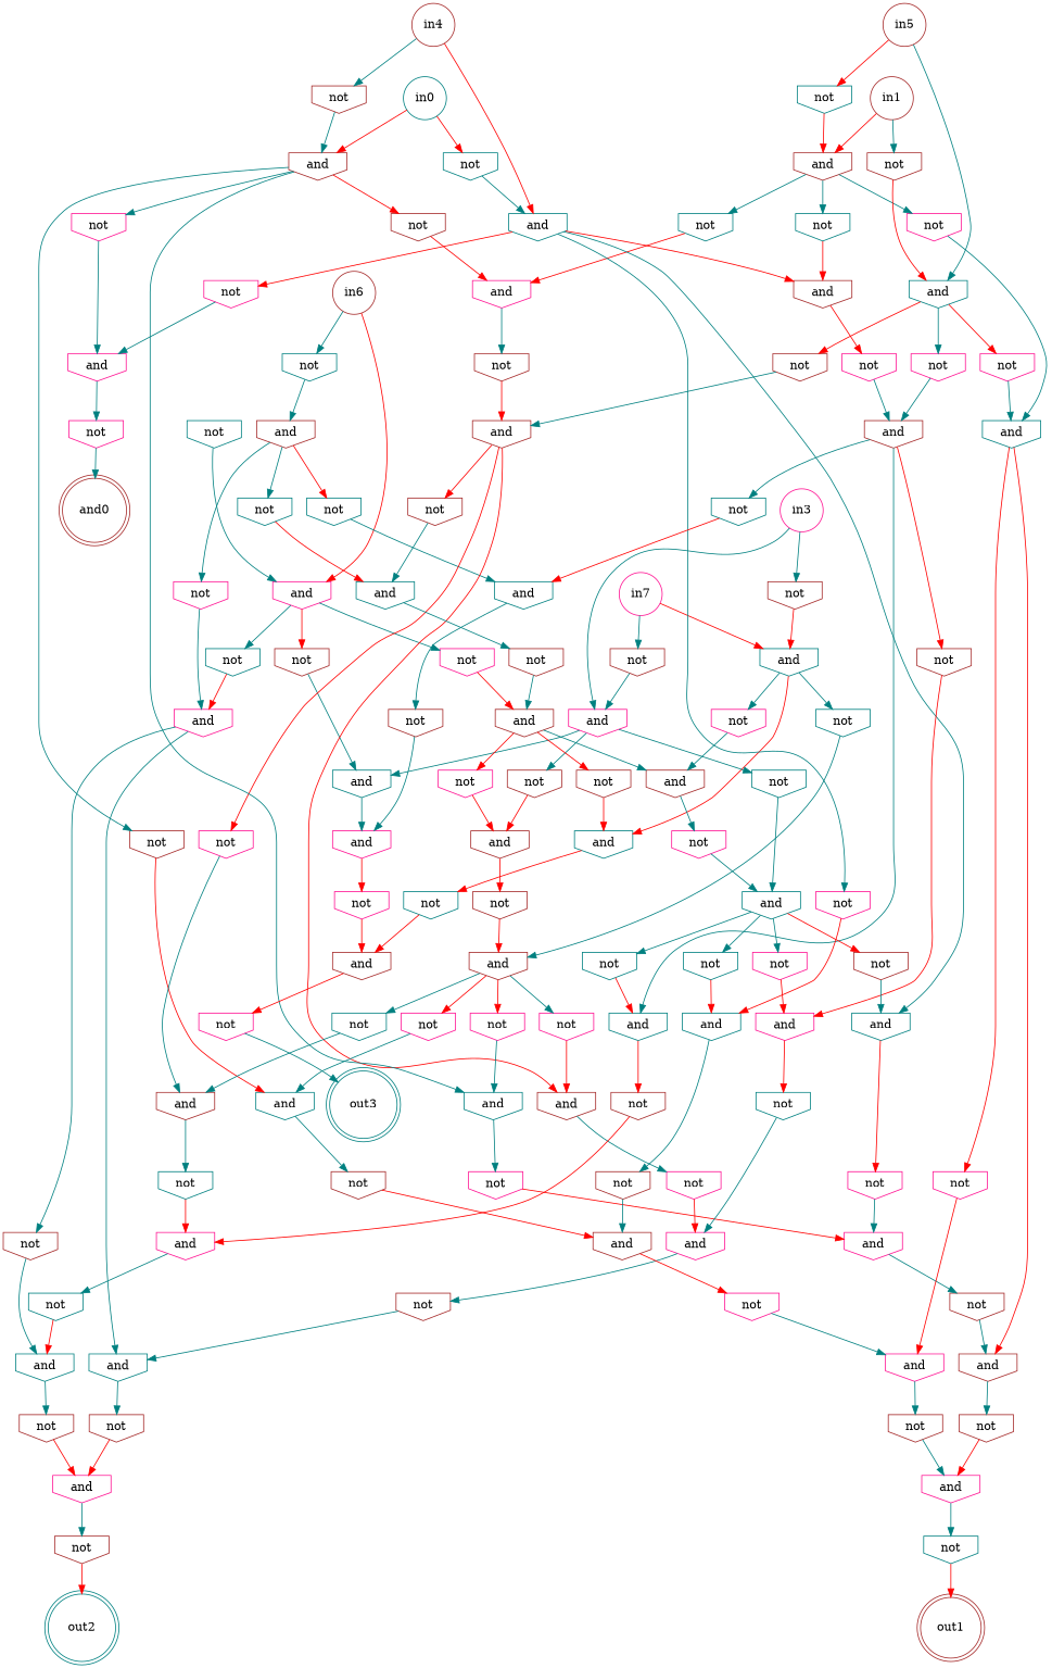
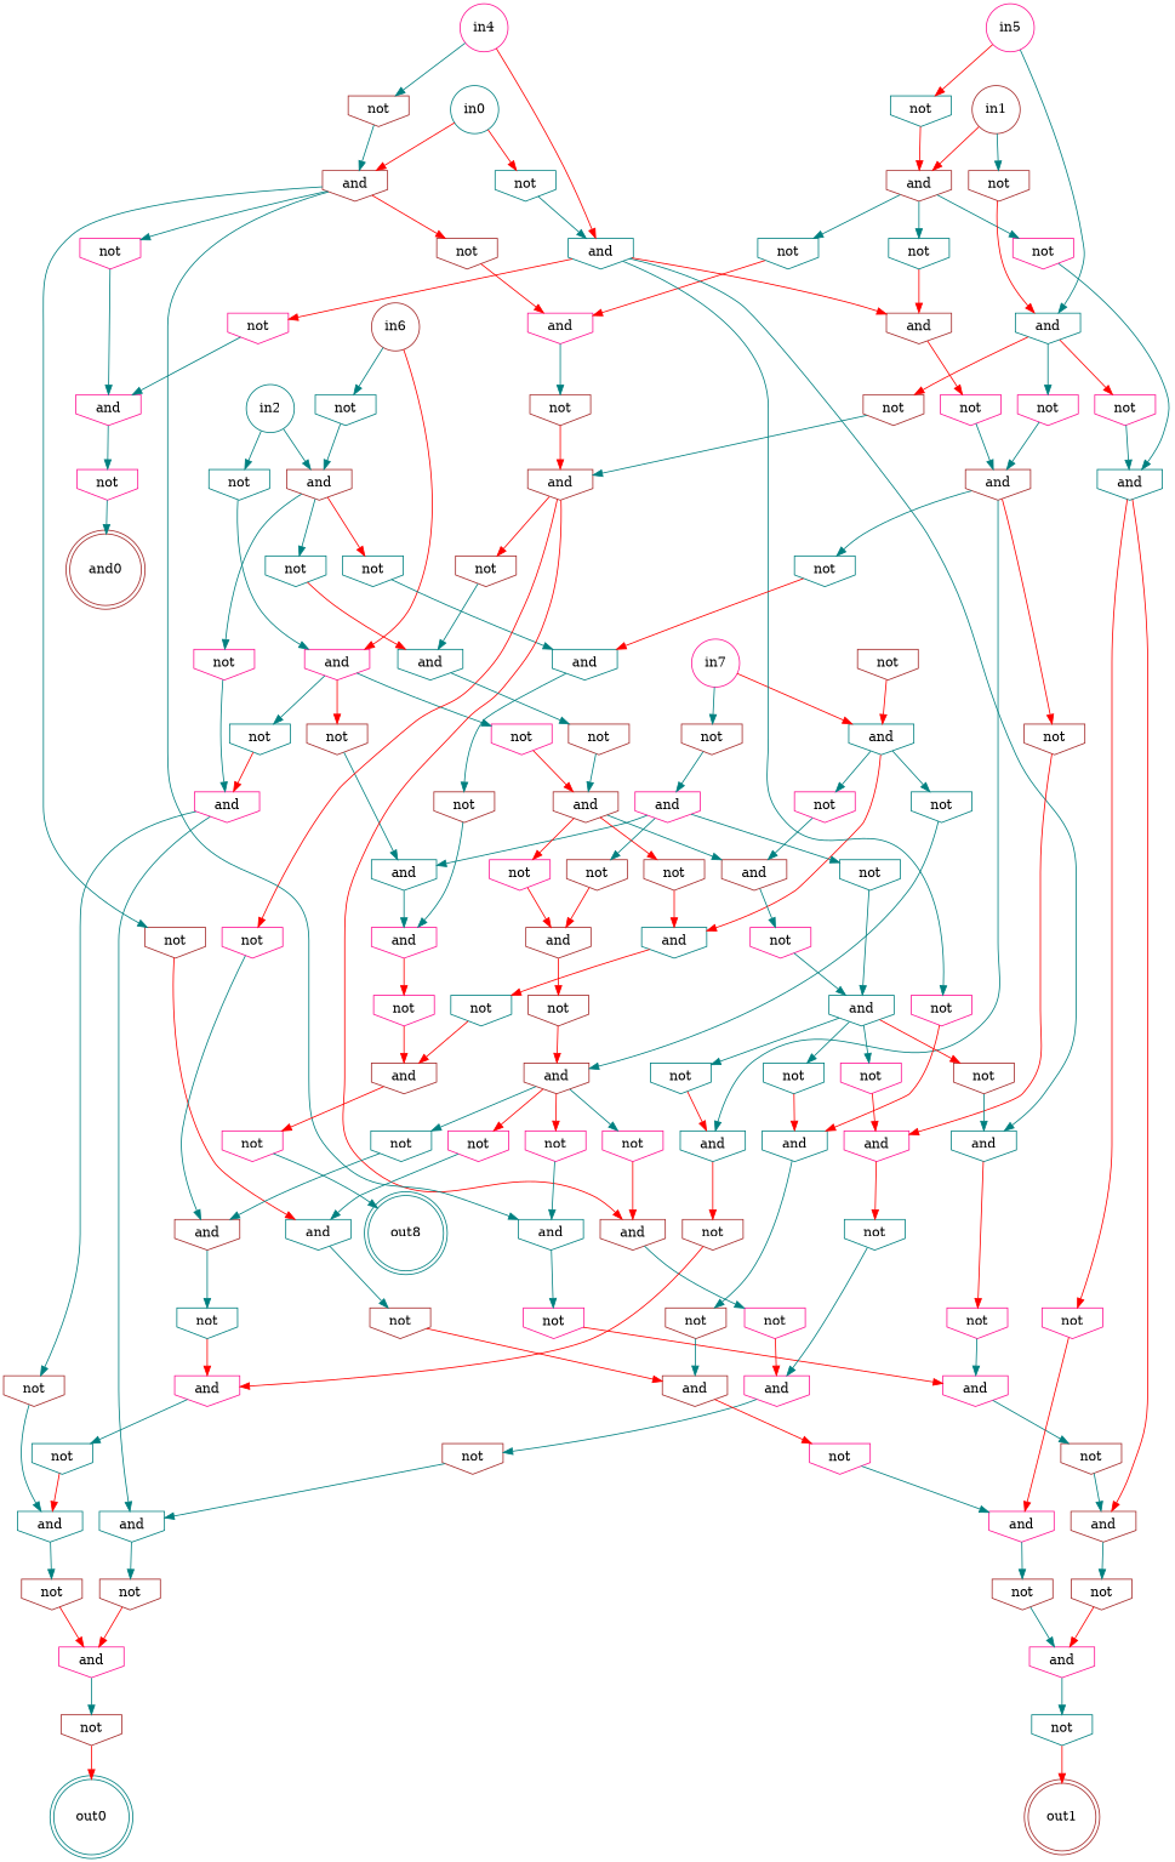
  strict digraph {
    node [color=brown shape=invhouse]
    edge [color=teal]
    n1 [color=deeppink label=in7 shape=circle]
    n2 [label=not]
    n3 [color=teal label=and]
    n4 [color=deeppink label=and]
    n5 [color=teal label=and]
    n6 [color=deeppink label=not]
    n7 [color=teal label=not]
    n8 [label=not]
    n9 [color=teal label=and]
    n10 [color=teal label=not]
    n11 [color=teal label=not]
    n12 [label=and]
    n13 [label=and]
    n14 [label=in6 shape=circle]
    n15 [color=deeppink label=and]
    n16 [color=teal label=not]
    n17 [label=not]
    n18 [color=teal label=not]
    n19 [color=deeppink label=not]
    n20 [label=and]
    n21 [color=deeppink label=and]
    n22 [label=and]
    n23 [color=teal label=not]
    n24 [color=deeppink label=not]
    n25 [color=teal label=not]
-   n26 [label=in5 shape=circle]
+   n26 [color=deeppink label=in5 shape=circle]
    n27 [color=teal label=not]
    n28 [color=teal label=and]
    n29 [label=and]
    n30 [color=deeppink label=not]
    n31 [color=deeppink label=not]
    n32 [label=not]
    n33 [color=deeppink label=not]
    n34 [color=teal label=not]
    n35 [color=teal label=not]
    n36 [label=and]
    n37 [color=teal label=and]
    n38 [label=and]
-   n39 [label=in4 shape=circle]
+   n39 [color=deeppink label=in4 shape=circle]
    n40 [color=teal label=and]
    n41 [label=not]
    n42 [color=teal label=and]
    n43 [color=deeppink label=not]
    n44 [color=deeppink label=not]
    n45 [label=and]
    n46 [label=and]
    n47 [color=deeppink label=not]
    n48 [color=teal label=and]
    n49 [color=deeppink label=and]
    n50 [color=deeppink label=not]
    n51 [color=teal label=and]
    n52 [label=not]
    n53 [color=deeppink label=not]
    n54 [label=not]
-   n55 [color=deeppink label=in3 shape=circle]
    n56 [label=not]
    n57 [label=and]
    n58 [color=deeppink label=and]
    n59 [color=teal label=and]
+   n60 [color=teal label=in2 shape=circle]
    n61 [color=teal label=not]
    n62 [color=teal label=and]
    n63 [color=teal label=and]
    n64 [label=in1 shape=circle]
    n65 [label=not]
    n66 [color=deeppink label=and]
    n67 [color=teal label=in0 shape=circle]
    n68 [color=teal label=not]
    n69 [color=deeppink label=not]
    n70 [color=teal label=and]
    n71 [color=teal label=not]
    n72 [label=and]
    n73 [color=teal label=not]
    n74 [color=deeppink label=and]
    n75 [color=deeppink label=not]
    n76 [label=and]
    n77 [color=deeppink label=not]
    n78 [color=deeppink label=and]
    n79 [color=deeppink label=not]
    n80 [label=not]
    n81 [label=and]
    n82 [color=deeppink label=and]
    n83 [color=teal label=not]
    n84 [label=not]
    n85 [label=not]
    n86 [color=deeppink label=not]
    n87 [color=deeppink label=and]
    n88 [label=not]
    n89 [label=not]
    n90 [color=teal label=not]
    n91 [color=teal label=and]
    n92 [label=and]
    n93 [color=teal label=and]
    n94 [color=deeppink label=not]
-   n95 [color=teal label=out3 shape=doublecircle]
+   n95 [color=teal label=out8 shape=doublecircle]
    n96 [color=deeppink label=not]
    n97 [color=teal label=and]
    n98 [label=not]
    n99 [label=not]
    n100 [color=deeppink label=not]
    n101 [color=deeppink label=not]
    n102 [color=deeppink label=not]
    n103 [label=and]
    n104 [color=deeppink label=not]
    n105 [label=and0 shape=doublecircle]
    n106 [color=teal label=not]
    n107 [label=not]
    n108 [label=not]
    n109 [color=deeppink label=not]
    n110 [label=not]
    n111 [label=not]
    n112 [label=not]
    n113 [color=teal label=not]
    n114 [color=teal label=not]
    n115 [color=deeppink label=not]
    n116 [color=deeppink label=and]
    n117 [color=teal label=not]
    n118 [label=out1 shape=doublecircle]
    n119 [label=not]
    n120 [color=deeppink label=and]
    n121 [label=not]
-   n122 [color=teal label=out2 shape=doublecircle]
+   n122 [color=teal label=out0 shape=doublecircle]
    n123 [color=deeppink label=not]
    n124 [color=deeppink label=and]
    n125 [label=not]
    n126 [label=not]
    n127 [label=not]
    n128 [label=not]
    n129 [label=not]
    n1 -> n2
    n1 -> n3 [color=red]
    n2 -> n4
    n3 -> n5 [color=red]
    n3 -> n6
    n3 -> n7
    n4 -> n8
    n4 -> n9
    n4 -> n10
    n5 -> n11 [color=red]
    n6 -> n12
    n7 -> n13
    n8 -> n57 [color=red]
    n9 -> n58
    n10 -> n59
    n11 -> n103 [color=red]
    n12 -> n101
    n13 -> n71
    n13 -> n75
    n13 -> n79 [color=red]
    n13 -> n96 [color=red]
    n14 -> n15 [color=red]
    n14 -> n16
    n15 -> n17 [color=red]
    n15 -> n18
    n15 -> n19
    n16 -> n20
    n17 -> n9
    n18 -> n21 [color=red]
    n19 -> n22 [color=red]
    n20 -> n23 [color=red]
    n20 -> n24
    n20 -> n25
    n21 -> n93
    n21 -> n126
    n22 -> n12
    n22 -> n99 [color=red]
    n22 -> n100 [color=red]
    n23 -> n62
    n24 -> n21
    n25 -> n63 [color=red]
    n26 -> n27 [color=red]
    n26 -> n28
    n27 -> n29 [color=red]
    n28 -> n30
    n28 -> n31 [color=red]
    n28 -> n32 [color=red]
    n29 -> n33
    n29 -> n34
    n29 -> n35
    n30 -> n36
    n31 -> n37
    n32 -> n38
    n33 -> n37
    n34 -> n66 [color=red]
    n35 -> n45 [color=red]
    n36 -> n97
    n36 -> n106
    n36 -> n107 [color=red]
    n37 -> n92 [color=red]
    n37 -> n123 [color=red]
    n38 -> n76 [color=red]
    n38 -> n109 [color=red]
    n38 -> n110 [color=red]
    n39 -> n40 [color=red]
    n39 -> n41
    n40 -> n42
    n40 -> n43
    n40 -> n44 [color=red]
    n40 -> n45 [color=red]
    n41 -> n46
    n42 -> n47 [color=red]
    n43 -> n48 [color=red]
    n44 -> n49
    n45 -> n50 [color=red]
    n46 -> n51
    n46 -> n52
    n46 -> n53
    n46 -> n54 [color=red]
    n47 -> n87
    n48 -> n85
    n49 -> n104
    n50 -> n36
    n51 -> n69
    n52 -> n70 [color=red]
    n53 -> n49
    n54 -> n66 [color=red]
-   n55 -> n4
-   n55 -> n56
    n56 -> n3 [color=red]
    n57 -> n111 [color=red]
    n58 -> n102 [color=red]
    n59 -> n112 [color=red]
    n59 -> n113
    n59 -> n114
    n59 -> n115
+   n60 -> n20
+   n60 -> n61
    n61 -> n15
    n62 -> n108
    n63 -> n98
    n64 -> n29 [color=red]
    n64 -> n65
    n65 -> n28 [color=red]
    n66 -> n129
    n67 -> n46 [color=red]
    n67 -> n68 [color=red]
    n68 -> n40
    n69 -> n87 [color=red]
    n70 -> n80
    n71 -> n72
    n72 -> n73
    n73 -> n74 [color=red]
    n74 -> n90
    n75 -> n76 [color=red]
    n76 -> n77
    n77 -> n78 [color=red]
    n78 -> n84
    n79 -> n70
    n80 -> n81 [color=red]
    n81 -> n86 [color=red]
    n82 -> n83 [color=red]
    n83 -> n78
    n84 -> n93
    n85 -> n81
    n86 -> n124
    n87 -> n88
    n88 -> n92
    n89 -> n74 [color=red]
    n90 -> n91 [color=red]
    n91 -> n119
    n92 -> n127
    n93 -> n128
    n94 -> n95
    n96 -> n51
    n97 -> n89 [color=red]
    n98 -> n22
    n99 -> n5 [color=red]
    n100 -> n57 [color=red]
    n101 -> n59
    n102 -> n103 [color=red]
    n103 -> n94 [color=red]
    n104 -> n105
    n106 -> n62 [color=red]
    n107 -> n82 [color=red]
    n108 -> n58
    n109 -> n72
    n110 -> n63
    n111 -> n13 [color=red]
    n112 -> n42
    n113 -> n48 [color=red]
    n114 -> n97 [color=red]
    n115 -> n82 [color=red]
    n116 -> n117
    n117 -> n118 [color=red]
    n119 -> n120 [color=red]
    n120 -> n121
    n121 -> n122 [color=red]
    n123 -> n124 [color=red]
    n124 -> n125
    n125 -> n116
    n126 -> n91
    n127 -> n116 [color=red]
    n128 -> n120 [color=red]
    n129 -> n38 [color=red]
  }
